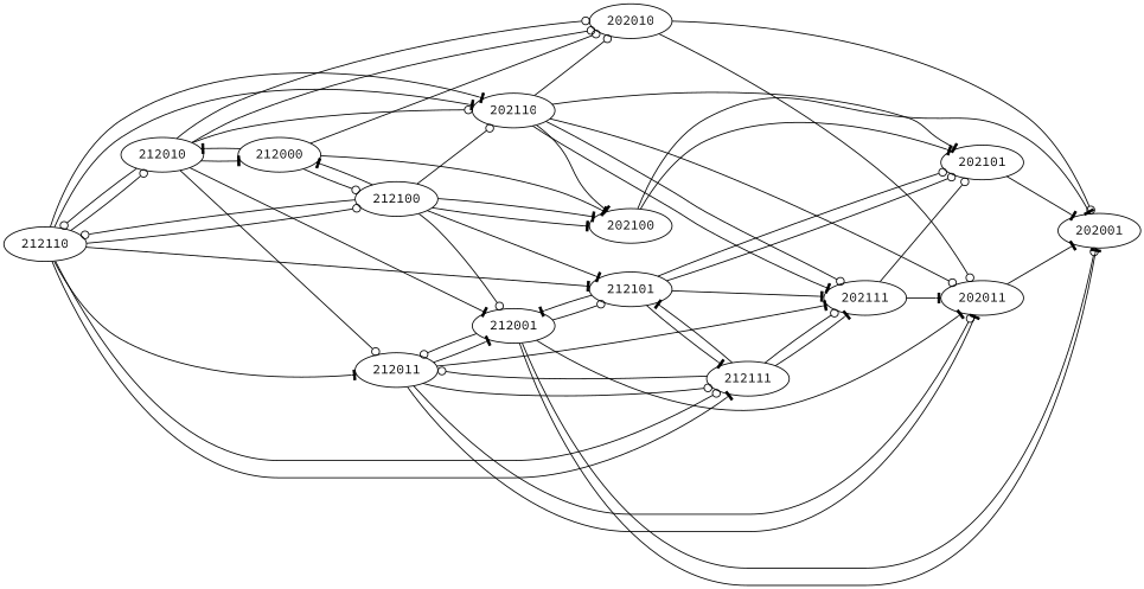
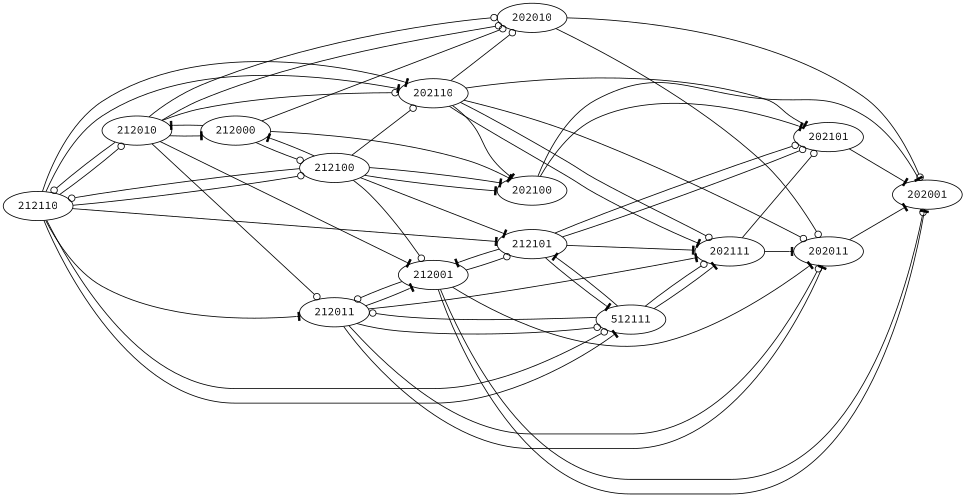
  digraph {
    fontname="Source Code Pro"
    rankdir=LR
    node [fontname="Source Code Pro"]
    edge [arrowhead=tee fontname="Source Code Pro" penwidth=1]
    n1 [label=202001]
    n2 [label=202010]
    n3 [label=202011]
    n4 [label=202100]
    n5 [label=202101]
    n6 [label=202110]
    n7 [label=202111]
    n8 [label=212000]
    n9 [label=212010]
    n10 [label=212100]
    n11 [label=212001]
    n12 [label=212011]
    n13 [label=212110]
    n14 [label=212101]
-   n15 [label=212111]
+   n15 [label=512111]
    n2 -> n1 [arrowhead=odot]
    n2 -> n3 [arrowhead=odot]
    n3 -> n1
    n4 -> n1
    n4 -> n5
    n5 -> n1
    n6 -> n2 [arrowhead=odot]
    n6 -> n3 [arrowhead=odot]
    n6 -> n4
    n6 -> n5
    n6 -> n7
    n6 -> n7 [arrowhead=odot]
    n7 -> n3
    n7 -> n5 [arrowhead=odot]
    n8 -> n2 [arrowhead=odot]
    n8 -> n4
    n8 -> n9
    n8 -> n10 [arrowhead=odot]
    n9 -> n2 [arrowhead=odot]
    n9 -> n2 [arrowhead=odot]
    n9 -> n6 [arrowhead=odot]
    n9 -> n8
    n9 -> n11
    n9 -> n12 [arrowhead=odot]
    n9 -> n13 [arrowhead=odot]
    n10 -> n4
    n10 -> n4
    n10 -> n6 [arrowhead=odot]
    n10 -> n8
    n10 -> n11 [arrowhead=odot]
    n10 -> n13 [arrowhead=odot]
    n10 -> n14
    n11 -> n1
    n11 -> n1 [arrowhead=odot]
    n11 -> n3
    n11 -> n12 [arrowhead=odot]
    n11 -> n14 [arrowhead=odot]
    n12 -> n3
    n12 -> n3 [arrowhead=odot]
    n12 -> n7
    n12 -> n11
    n12 -> n15 [arrowhead=odot]
    n13 -> n6
    n13 -> n6
    n13 -> n9 [arrowhead=odot]
    n13 -> n10 [arrowhead=odot]
    n13 -> n12
    n13 -> n14
    n13 -> n15
    n13 -> n15 [arrowhead=odot]
    n14 -> n5 [arrowhead=odot]
    n14 -> n5 [arrowhead=odot]
    n14 -> n7
    n14 -> n11
    n14 -> n15
    n15 -> n7
    n15 -> n7 [arrowhead=odot]
    n15 -> n12 [arrowhead=odot]
    n15 -> n14
  }
